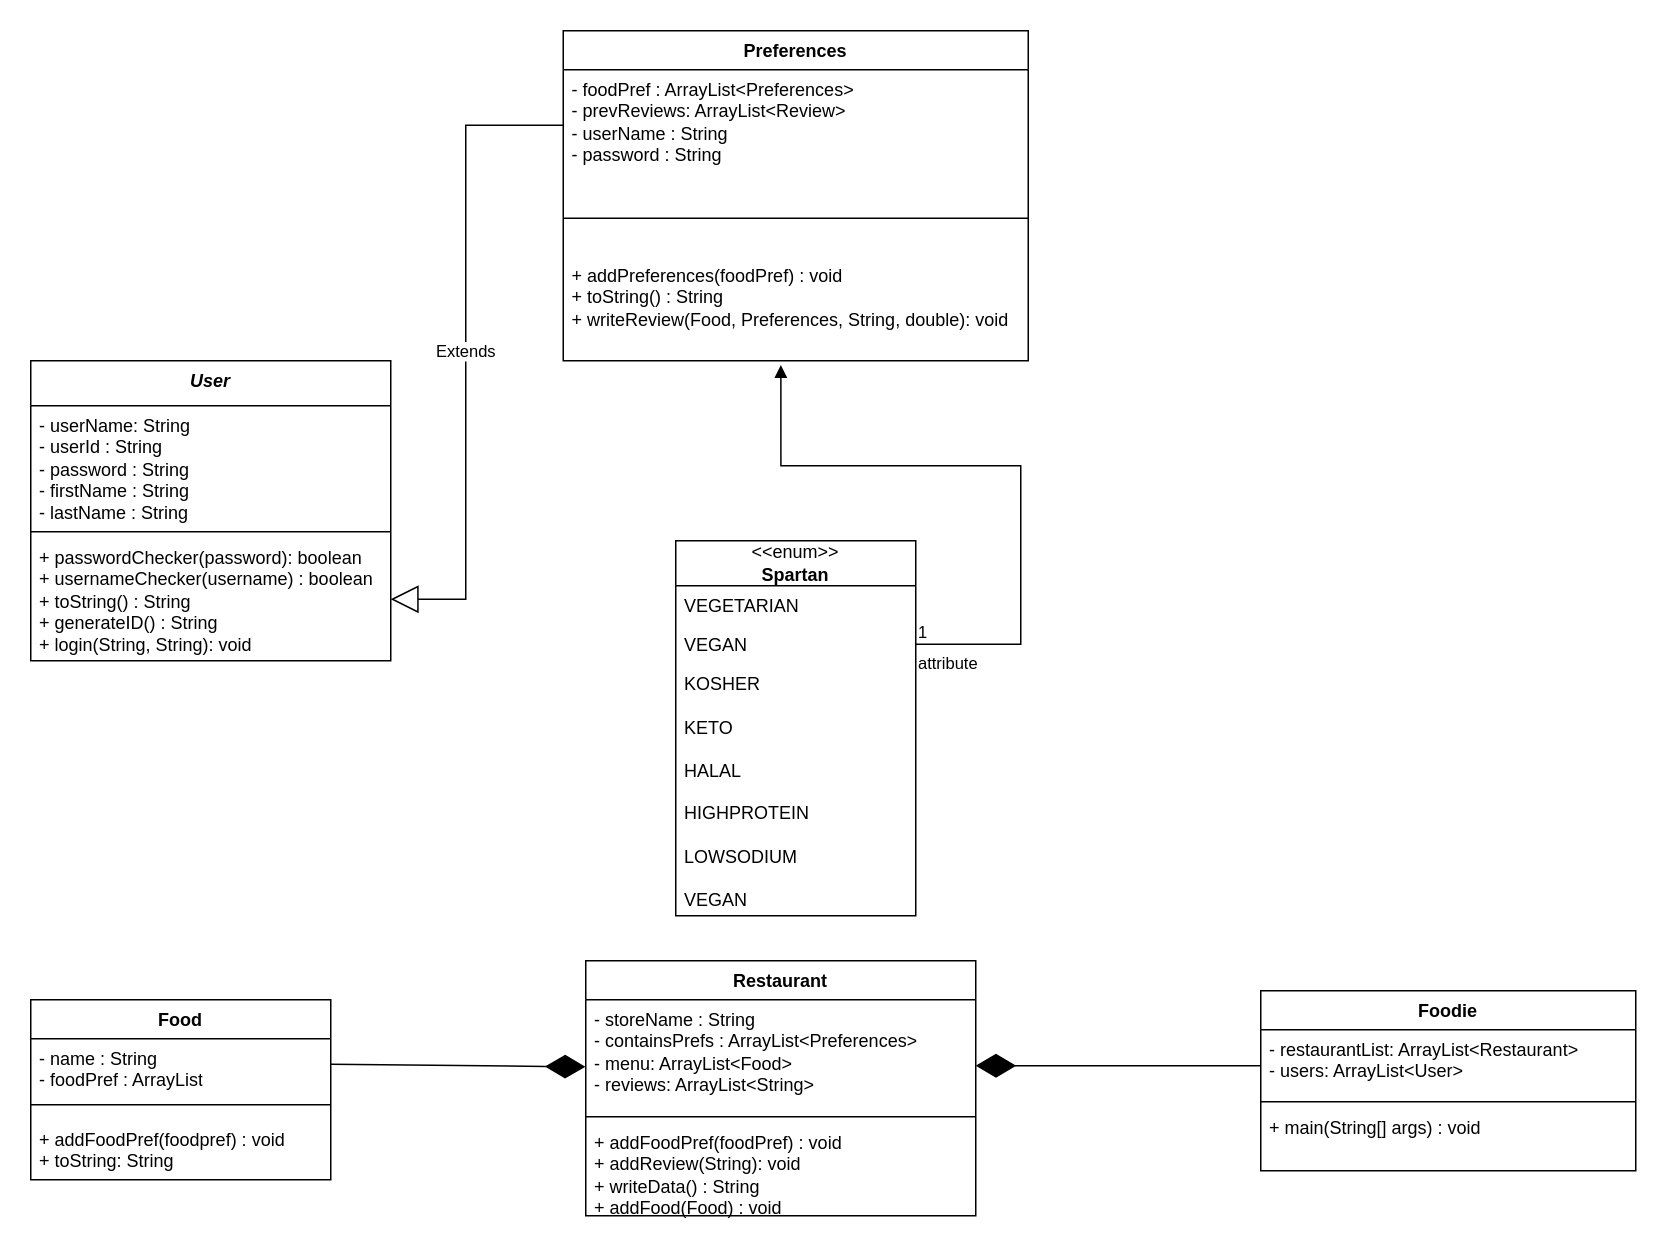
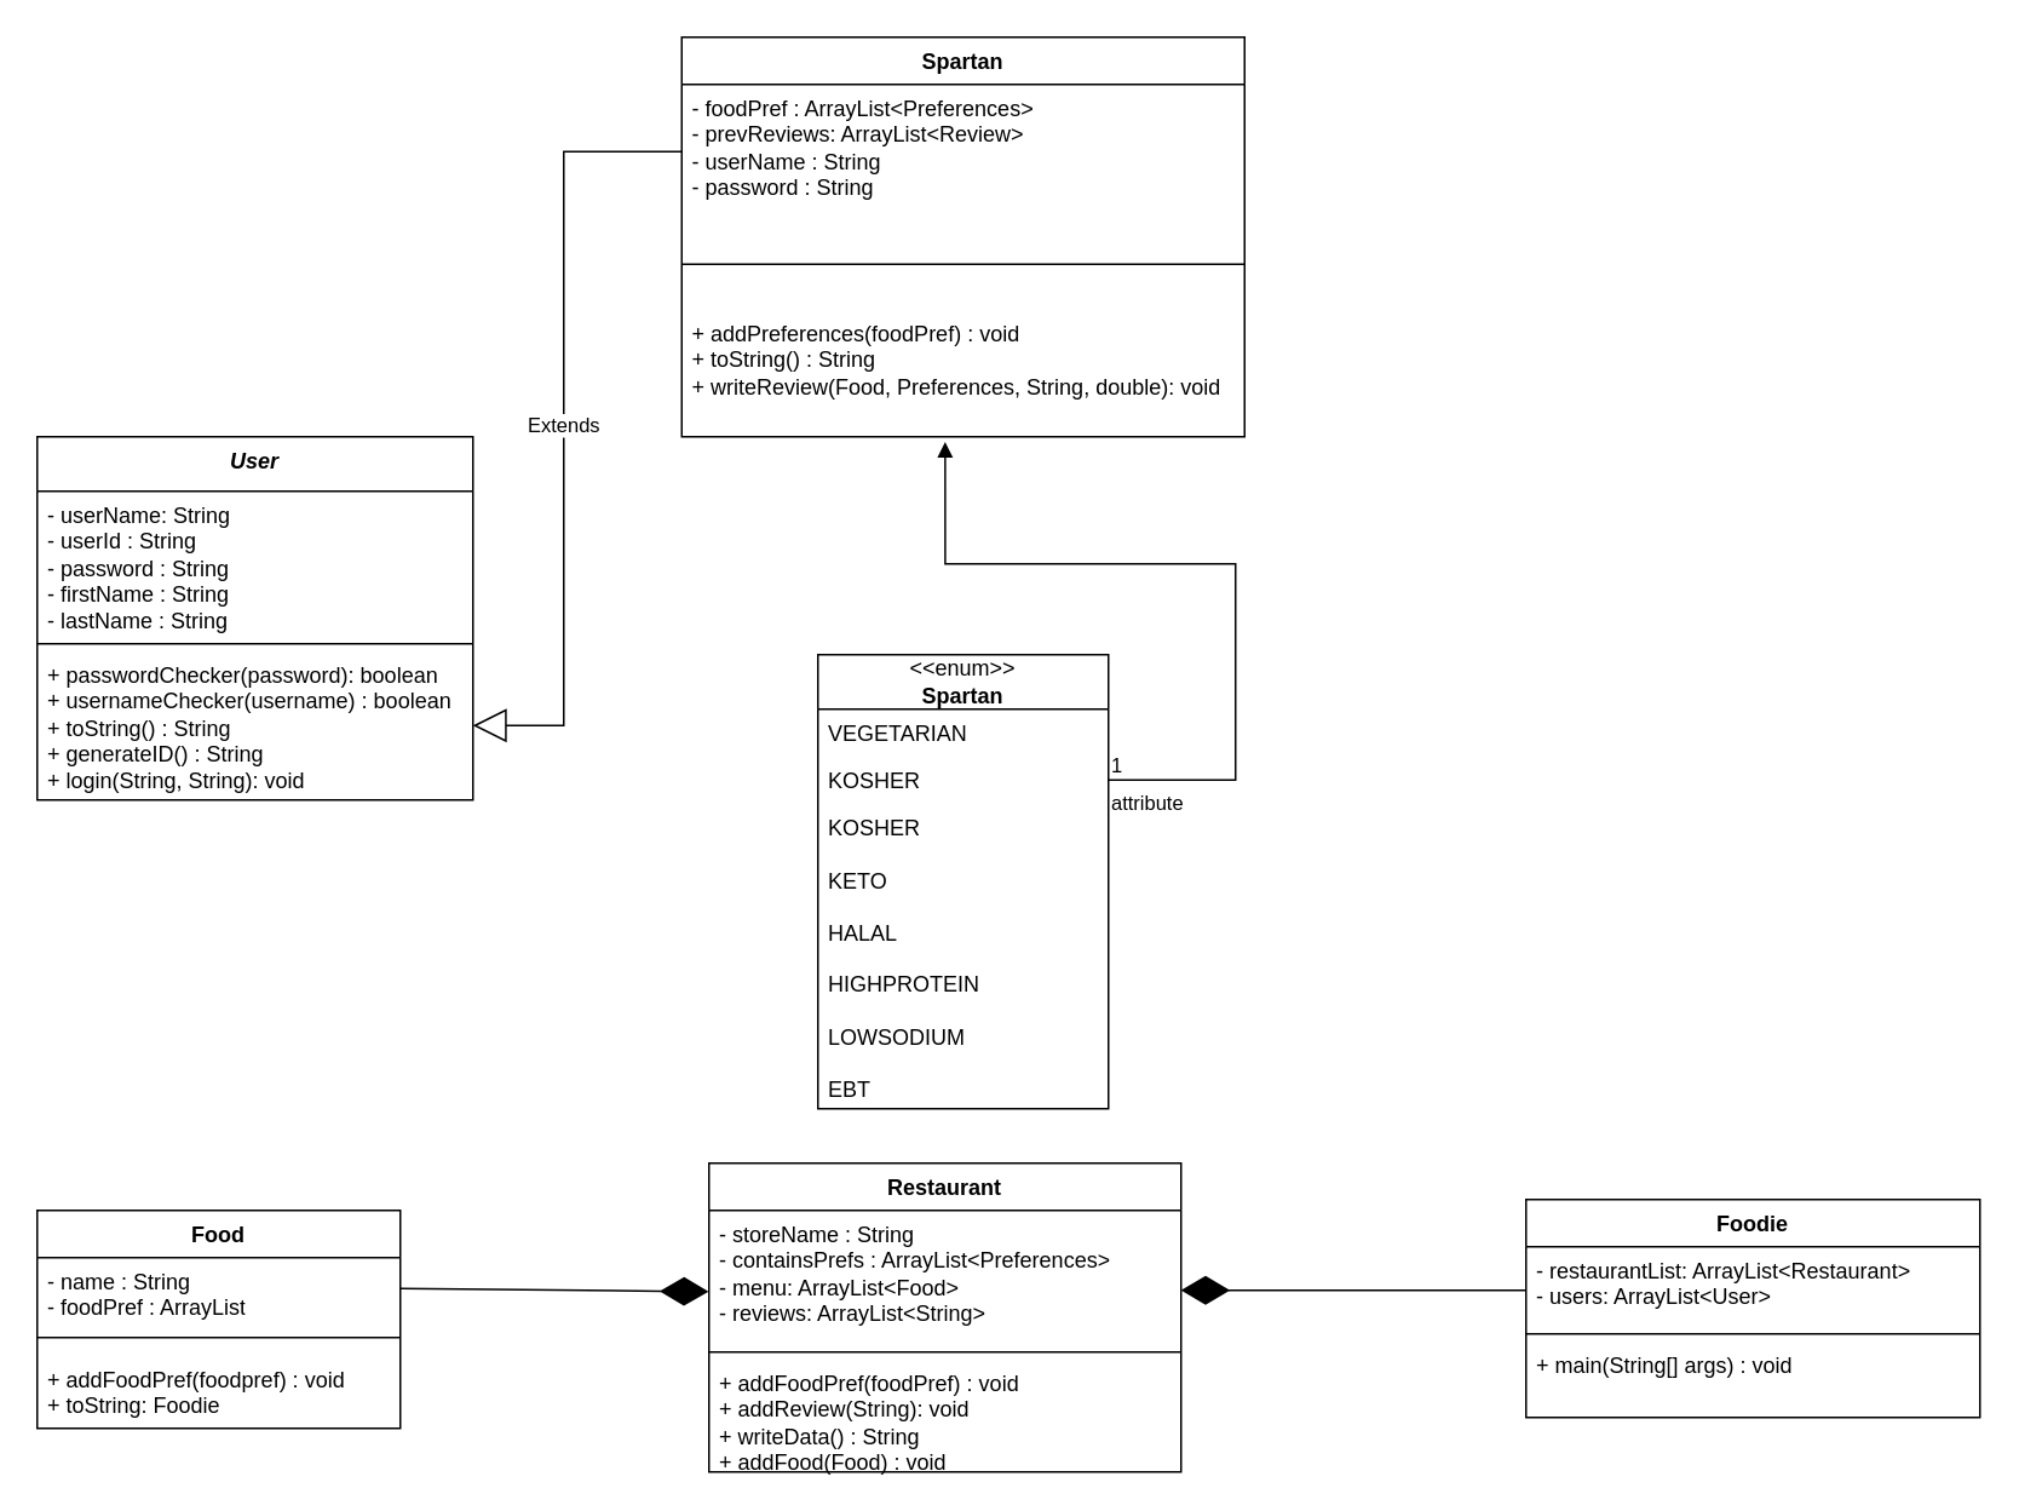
  <mxCell id="0" />
  <mxCell id="1" parent="0" />
  <mxCell id="2" value="&lt;i&gt;User&lt;/i&gt;" style="swimlane;fontStyle=1;align=center;verticalAlign=top;childLayout=stackLayout;horizontal=1;startSize=30;horizontalStack=0;resizeParent=1;resizeParentMax=0;resizeLast=0;collapsible=1;marginBottom=0;whiteSpace=wrap;html=1;" vertex="1" parent="1"><mxGeometry x="20" y="240" width="240" height="200" as="geometry" /></mxCell>
  <mxCell id="3" value="- userName: String&lt;br&gt;- userId : String&lt;br&gt;- password : String&lt;br&gt;- firstName : String&lt;br&gt;- lastName : String" style="text;strokeColor=none;fillColor=none;align=left;verticalAlign=top;spacingLeft=4;spacingRight=4;overflow=hidden;rotatable=0;points=[[0,0.5],[1,0.5]];portConstraint=eastwest;whiteSpace=wrap;html=1;" vertex="1" parent="2"><mxGeometry y="30" width="240" height="80" as="geometry" /></mxCell>
  <mxCell id="4" value="" style="line;strokeWidth=1;fillColor=none;align=left;verticalAlign=middle;spacingTop=-1;spacingLeft=3;spacingRight=3;rotatable=0;labelPosition=right;points=[];portConstraint=eastwest;strokeColor=inherit;" vertex="1" parent="2"><mxGeometry y="110" width="240" height="8" as="geometry" /></mxCell>
  <mxCell id="5" value="+ passwordChecker(password): boolean&lt;br&gt;+ usernameChecker(username) : boolean&lt;br&gt;+ toString() : String&lt;br&gt;+ generateID() : String&lt;br&gt;+ login(String, String): void" style="text;strokeColor=none;fillColor=none;align=left;verticalAlign=top;spacingLeft=4;spacingRight=4;overflow=hidden;rotatable=0;points=[[0,0.5],[1,0.5]];portConstraint=eastwest;whiteSpace=wrap;html=1;" vertex="1" parent="2"><mxGeometry y="118" width="240" height="82" as="geometry" /></mxCell>
- <mxCell id="6" value="Preferences" style="swimlane;fontStyle=1;align=center;verticalAlign=top;childLayout=stackLayout;horizontal=1;startSize=26;horizontalStack=0;resizeParent=1;resizeParentMax=0;resizeLast=0;collapsible=1;marginBottom=0;whiteSpace=wrap;html=1;" vertex="1" parent="1"><mxGeometry x="375" y="20" width="310" height="220" as="geometry" /></mxCell>
+ <mxCell id="6" value="Spartan" style="swimlane;fontStyle=1;align=center;verticalAlign=top;childLayout=stackLayout;horizontal=1;startSize=26;horizontalStack=0;resizeParent=1;resizeParentMax=0;resizeLast=0;collapsible=1;marginBottom=0;whiteSpace=wrap;html=1;" vertex="1" parent="1"><mxGeometry x="375" y="20" width="310" height="220" as="geometry" /></mxCell>
  <mxCell id="7" value="- foodPref : ArrayList&amp;lt;Preferences&amp;gt;&lt;br&gt;- prevReviews: ArrayList&amp;lt;Review&amp;gt;&lt;br&gt;- userName : String&lt;br&gt;- password : String" style="text;strokeColor=none;fillColor=none;align=left;verticalAlign=top;spacingLeft=4;spacingRight=4;overflow=hidden;rotatable=0;points=[[0,0.5],[1,0.5]];portConstraint=eastwest;whiteSpace=wrap;html=1;" vertex="1" parent="6"><mxGeometry y="26" width="310" height="74" as="geometry" /></mxCell>
  <mxCell id="8" value="" style="line;strokeWidth=1;fillColor=none;align=left;verticalAlign=middle;spacingTop=-1;spacingLeft=3;spacingRight=3;rotatable=0;labelPosition=right;points=[];portConstraint=eastwest;strokeColor=inherit;" vertex="1" parent="6"><mxGeometry y="100" width="310" height="50" as="geometry" /></mxCell>
  <mxCell id="9" value="+ addPreferences(foodPref) : void&lt;br&gt;+ toString() : String&lt;br&gt;+ writeReview(Food, Preferences, String, double): void" style="text;strokeColor=none;fillColor=none;align=left;verticalAlign=top;spacingLeft=4;spacingRight=4;overflow=hidden;rotatable=0;points=[[0,0.5],[1,0.5]];portConstraint=eastwest;whiteSpace=wrap;html=1;" vertex="1" parent="6"><mxGeometry y="150" width="310" height="70" as="geometry" /></mxCell>
  <mxCell id="10" value="&amp;lt;&amp;lt;enum&amp;gt;&amp;gt;&lt;br&gt;&lt;b&gt;Spartan&lt;/b&gt;" style="swimlane;fontStyle=0;childLayout=stackLayout;horizontal=1;startSize=30;fillColor=none;horizontalStack=0;resizeParent=1;resizeParentMax=0;resizeLast=0;collapsible=1;marginBottom=0;whiteSpace=wrap;html=1;" vertex="1" parent="1"><mxGeometry x="450" y="360" width="160" height="250" as="geometry" /></mxCell>
  <mxCell id="11" value="VEGETARIAN" style="text;strokeColor=none;fillColor=none;align=left;verticalAlign=top;spacingLeft=4;spacingRight=4;overflow=hidden;rotatable=0;points=[[0,0.5],[1,0.5]];portConstraint=eastwest;whiteSpace=wrap;html=1;" vertex="1" parent="10"><mxGeometry y="30" width="160" height="26" as="geometry" /></mxCell>
- <mxCell id="12" value="VEGAN" style="text;strokeColor=none;fillColor=none;align=left;verticalAlign=top;spacingLeft=4;spacingRight=4;overflow=hidden;rotatable=0;points=[[0,0.5],[1,0.5]];portConstraint=eastwest;whiteSpace=wrap;html=1;" vertex="1" parent="10"><mxGeometry y="56" width="160" height="26" as="geometry" /></mxCell>
- <mxCell id="13" value="KOSHER&lt;br&gt;&lt;br&gt;KETO&lt;br&gt;&lt;br&gt;HALAL&lt;br&gt;&lt;br&gt;HIGHPROTEIN&lt;br&gt;&lt;br&gt;LOWSODIUM&lt;br&gt;&lt;br&gt;VEGAN" style="text;strokeColor=none;fillColor=none;align=left;verticalAlign=top;spacingLeft=4;spacingRight=4;overflow=hidden;rotatable=0;points=[[0,0.5],[1,0.5]];portConstraint=eastwest;whiteSpace=wrap;html=1;" vertex="1" parent="10"><mxGeometry y="82" width="160" height="168" as="geometry" /></mxCell>
+ <mxCell id="12" value="KOSHER" style="text;strokeColor=none;fillColor=none;align=left;verticalAlign=top;spacingLeft=4;spacingRight=4;overflow=hidden;rotatable=0;points=[[0,0.5],[1,0.5]];portConstraint=eastwest;whiteSpace=wrap;html=1;" vertex="1" parent="10"><mxGeometry y="56" width="160" height="26" as="geometry" /></mxCell>
+ <mxCell id="13" value="KOSHER&lt;br&gt;&lt;br&gt;KETO&lt;br&gt;&lt;br&gt;HALAL&lt;br&gt;&lt;br&gt;HIGHPROTEIN&lt;br&gt;&lt;br&gt;LOWSODIUM&lt;br&gt;&lt;br&gt;EBT" style="text;strokeColor=none;fillColor=none;align=left;verticalAlign=top;spacingLeft=4;spacingRight=4;overflow=hidden;rotatable=0;points=[[0,0.5],[1,0.5]];portConstraint=eastwest;whiteSpace=wrap;html=1;" vertex="1" parent="10"><mxGeometry y="82" width="160" height="168" as="geometry" /></mxCell>
  <mxCell id="14" value="Restaurant" style="swimlane;fontStyle=1;align=center;verticalAlign=top;childLayout=stackLayout;horizontal=1;startSize=26;horizontalStack=0;resizeParent=1;resizeParentMax=0;resizeLast=0;collapsible=1;marginBottom=0;whiteSpace=wrap;html=1;" vertex="1" parent="1"><mxGeometry x="390" y="640" width="260" height="170" as="geometry" /></mxCell>
  <mxCell id="15" value="- storeName : String&lt;br&gt;- containsPrefs : ArrayList&amp;lt;Preferences&amp;gt;&lt;br&gt;- menu: ArrayList&amp;lt;Food&amp;gt;&lt;br&gt;- reviews: ArrayList&amp;lt;String&amp;gt;" style="text;strokeColor=none;fillColor=none;align=left;verticalAlign=top;spacingLeft=4;spacingRight=4;overflow=hidden;rotatable=0;points=[[0,0.5],[1,0.5]];portConstraint=eastwest;whiteSpace=wrap;html=1;" vertex="1" parent="14"><mxGeometry y="26" width="260" height="74" as="geometry" /></mxCell>
  <mxCell id="16" value="" style="line;strokeWidth=1;fillColor=none;align=left;verticalAlign=middle;spacingTop=-1;spacingLeft=3;spacingRight=3;rotatable=0;labelPosition=right;points=[];portConstraint=eastwest;strokeColor=inherit;" vertex="1" parent="14"><mxGeometry y="100" width="260" height="8" as="geometry" /></mxCell>
  <mxCell id="17" value="+ addFoodPref(foodPref) : void&lt;br&gt;+ addReview(String): void&amp;nbsp;&lt;br&gt;+ writeData() : String&lt;br&gt;+ addFood(Food) : void" style="text;strokeColor=none;fillColor=none;align=left;verticalAlign=top;spacingLeft=4;spacingRight=4;overflow=hidden;rotatable=0;points=[[0,0.5],[1,0.5]];portConstraint=eastwest;whiteSpace=wrap;html=1;" vertex="1" parent="14"><mxGeometry y="108" width="260" height="62" as="geometry" /></mxCell>
  <mxCell id="18" value="Food" style="swimlane;fontStyle=1;align=center;verticalAlign=top;childLayout=stackLayout;horizontal=1;startSize=26;horizontalStack=0;resizeParent=1;resizeParentMax=0;resizeLast=0;collapsible=1;marginBottom=0;whiteSpace=wrap;html=1;" vertex="1" parent="1"><mxGeometry x="20" y="666" width="200" height="120" as="geometry" /></mxCell>
  <mxCell id="19" value="- name : String&lt;br&gt;- foodPref : ArrayList&lt;br&gt;" style="text;strokeColor=none;fillColor=none;align=left;verticalAlign=top;spacingLeft=4;spacingRight=4;overflow=hidden;rotatable=0;points=[[0,0.5],[1,0.5]];portConstraint=eastwest;whiteSpace=wrap;html=1;" vertex="1" parent="18"><mxGeometry y="26" width="200" height="34" as="geometry" /></mxCell>
  <mxCell id="20" value="" style="line;strokeWidth=1;fillColor=none;align=left;verticalAlign=middle;spacingTop=-1;spacingLeft=3;spacingRight=3;rotatable=0;labelPosition=right;points=[];portConstraint=eastwest;strokeColor=inherit;" vertex="1" parent="18"><mxGeometry y="60" width="200" height="20" as="geometry" /></mxCell>
- <mxCell id="21" value="+ addFoodPref(foodpref) : void&lt;br&gt;+ toString: String&amp;nbsp;&lt;br&gt;" style="text;strokeColor=none;fillColor=none;align=left;verticalAlign=top;spacingLeft=4;spacingRight=4;overflow=hidden;rotatable=0;points=[[0,0.5],[1,0.5]];portConstraint=eastwest;whiteSpace=wrap;html=1;" vertex="1" parent="18"><mxGeometry y="80" width="200" height="40" as="geometry" /></mxCell>
+ <mxCell id="21" value="+ addFoodPref(foodpref) : void&lt;br&gt;+ toString: Foodie&amp;nbsp;&lt;br&gt;" style="text;strokeColor=none;fillColor=none;align=left;verticalAlign=top;spacingLeft=4;spacingRight=4;overflow=hidden;rotatable=0;points=[[0,0.5],[1,0.5]];portConstraint=eastwest;whiteSpace=wrap;html=1;" vertex="1" parent="18"><mxGeometry y="80" width="200" height="40" as="geometry" /></mxCell>
  <mxCell id="22" value="Extends" style="endArrow=block;endSize=16;endFill=0;html=1;rounded=0;exitX=0;exitY=0.5;exitDx=0;exitDy=0;entryX=1;entryY=0.5;entryDx=0;entryDy=0;" edge="1" parent="1" source="7" target="5"><mxGeometry width="160" relative="1" as="geometry"><mxPoint x="412" y="104" as="sourcePoint" /><mxPoint x="300" y="112" as="targetPoint" /><Array as="points"><mxPoint x="310" y="83" /><mxPoint x="310" y="399" /></Array></mxGeometry></mxCell>
  <mxCell id="23" value="Foodie" style="swimlane;fontStyle=1;align=center;verticalAlign=top;childLayout=stackLayout;horizontal=1;startSize=26;horizontalStack=0;resizeParent=1;resizeParentMax=0;resizeLast=0;collapsible=1;marginBottom=0;whiteSpace=wrap;html=1;" vertex="1" parent="1"><mxGeometry x="840" y="660" width="250" height="120" as="geometry" /></mxCell>
  <mxCell id="24" value="- restaurantList: ArrayList&amp;lt;Restaurant&amp;gt;&lt;br&gt;- users: ArrayList&amp;lt;User&amp;gt;" style="text;strokeColor=none;fillColor=none;align=left;verticalAlign=top;spacingLeft=4;spacingRight=4;overflow=hidden;rotatable=0;points=[[0,0.5],[1,0.5]];portConstraint=eastwest;whiteSpace=wrap;html=1;" vertex="1" parent="23"><mxGeometry y="26" width="250" height="44" as="geometry" /></mxCell>
  <mxCell id="25" value="" style="line;strokeWidth=1;fillColor=none;align=left;verticalAlign=middle;spacingTop=-1;spacingLeft=3;spacingRight=3;rotatable=0;labelPosition=right;points=[];portConstraint=eastwest;strokeColor=inherit;" vertex="1" parent="23"><mxGeometry y="70" width="250" height="8" as="geometry" /></mxCell>
  <mxCell id="26" value="+ main(String[] args) : void&lt;br&gt;" style="text;strokeColor=none;fillColor=none;align=left;verticalAlign=top;spacingLeft=4;spacingRight=4;overflow=hidden;rotatable=0;points=[[0,0.5],[1,0.5]];portConstraint=eastwest;whiteSpace=wrap;html=1;" vertex="1" parent="23"><mxGeometry y="78" width="250" height="42" as="geometry" /></mxCell>
  <mxCell id="27" value="" style="endArrow=diamondThin;endFill=1;endSize=24;html=1;rounded=0;exitX=1;exitY=0.5;exitDx=0;exitDy=0;entryX=-0.001;entryY=0.604;entryDx=0;entryDy=0;entryPerimeter=0;" edge="1" parent="1" source="19" target="15"><mxGeometry width="160" relative="1" as="geometry"><mxPoint x="20" y="570" as="sourcePoint" /><mxPoint x="180" y="570" as="targetPoint" /></mxGeometry></mxCell>
  <mxCell id="28" value="attribute" style="endArrow=block;endFill=1;html=1;edgeStyle=orthogonalEdgeStyle;align=left;verticalAlign=top;rounded=0;exitX=1;exitY=0.5;exitDx=0;exitDy=0;entryX=0.468;entryY=1.041;entryDx=0;entryDy=0;entryPerimeter=0;" edge="1" parent="1" source="12" target="9"><mxGeometry x="-1" relative="1" as="geometry"><mxPoint x="630" y="290" as="sourcePoint" /><mxPoint x="780" y="150" as="targetPoint" /><Array as="points"><mxPoint x="680" y="429" /><mxPoint x="680" y="310" /><mxPoint x="520" y="310" /></Array></mxGeometry></mxCell>
  <mxCell id="29" value="1" style="edgeLabel;resizable=0;html=1;align=left;verticalAlign=bottom;" connectable="0" vertex="1" parent="28"><mxGeometry x="-1" relative="1" as="geometry" /></mxCell>
  <mxCell id="30" value="" style="endArrow=diamondThin;endFill=1;endSize=24;html=1;rounded=0;" edge="1" parent="1"><mxGeometry width="160" relative="1" as="geometry"><mxPoint x="780" y="710" as="sourcePoint" /><mxPoint x="650" y="710" as="targetPoint" /><Array as="points"><mxPoint x="840" y="710" /><mxPoint x="780" y="710" /></Array></mxGeometry></mxCell>
